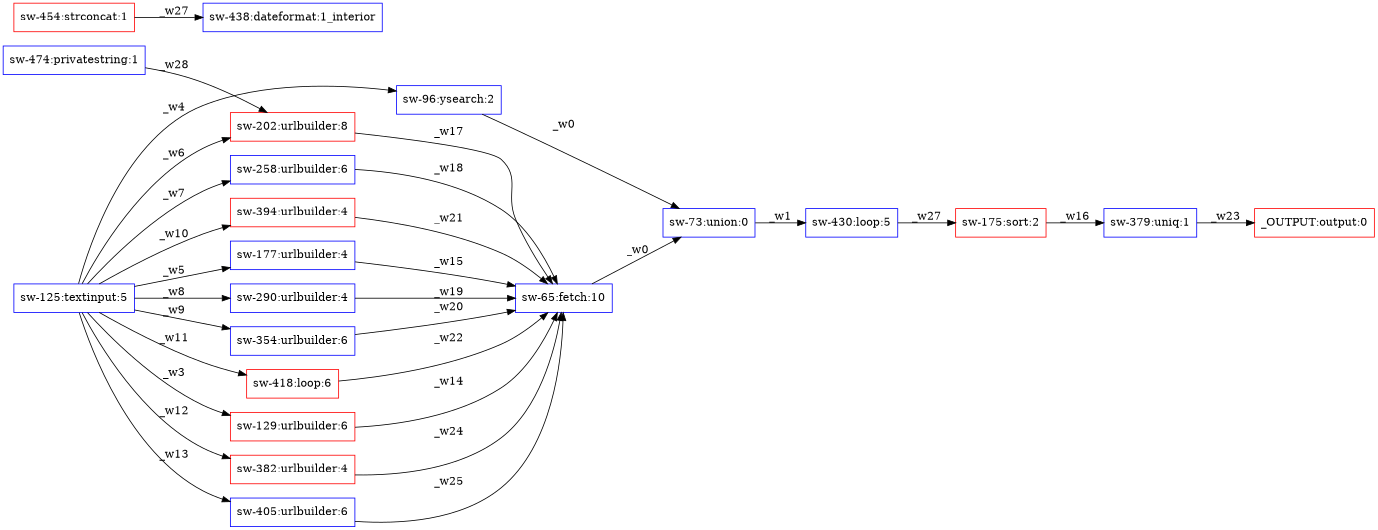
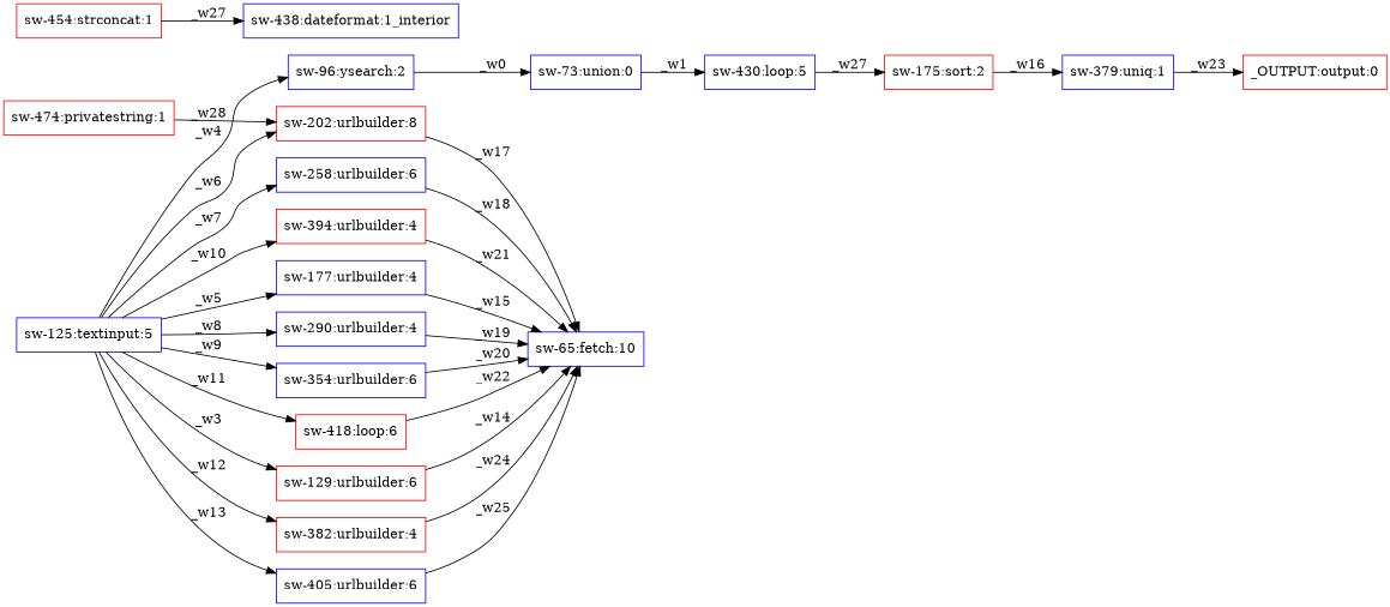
  digraph {
    rankdir=LR
    node [color=blue shape=box]
    n1 [label="sw-96:ysearch:2"]
    n2 [label="sw-73:union:0"]
    n3 [label="sw-430:loop:5"]
    n4 [color=red label="sw-418:loop:6"]
    n5 [label="sw-65:fetch:10"]
    n6 [color=red label="_OUTPUT:output:0"]
    n7 [color=red label="sw-454:strconcat:1"]
    n8 [label="sw-438:dateformat:1_interior"]
    n9 [color=red label="sw-175:sort:2"]
    n10 [label="sw-379:uniq:1"]
    n11 [color=red label="sw-202:urlbuilder:8"]
    n12 [color=red label="sw-382:urlbuilder:4"]
    n13 [label="sw-405:urlbuilder:6"]
    n14 [color=red label="sw-394:urlbuilder:4"]
    n15 [label="sw-125:textinput:5"]
    n16 [label="sw-258:urlbuilder:6"]
    n17 [label="sw-290:urlbuilder:4"]
    n18 [label="sw-177:urlbuilder:4"]
    n19 [label="sw-354:urlbuilder:6"]
    n20 [color=red label="sw-129:urlbuilder:6"]
-   n21 [label="sw-474:privatestring:1"]
+   n21 [color=red label="sw-474:privatestring:1"]
    n1 -> n2 [label=_w0]
    n2 -> n3 [label=_w1]
    n3 -> n9 [label=_w27]
    n4 -> n5 [label=_w22]
-   n5 -> n2 [label=_w0]
    n7 -> n8 [label=_w27]
    n9 -> n10 [label=_w16]
    n10 -> n6 [label=_w23]
    n11 -> n5 [label=_w17]
    n12 -> n5 [label=_w24]
    n13 -> n5 [label=_w25]
    n14 -> n5 [label=_w21]
    n15 -> n1 [label=_w4]
    n15 -> n4 [label=_w11]
    n15 -> n11 [label=_w6]
    n15 -> n12 [label=_w12]
    n15 -> n13 [label=_w13]
    n15 -> n14 [label=_w10]
    n15 -> n16 [label=_w7]
    n15 -> n17 [label=_w8]
    n15 -> n18 [label=_w5]
    n15 -> n19 [label=_w9]
    n15 -> n20 [label=_w3]
    n16 -> n5 [label=_w18]
    n17 -> n5 [label=_w19]
    n18 -> n5 [label=_w15]
    n19 -> n5 [label=_w20]
    n20 -> n5 [label=_w14]
    n21 -> n11 [label=_w28]
  }
